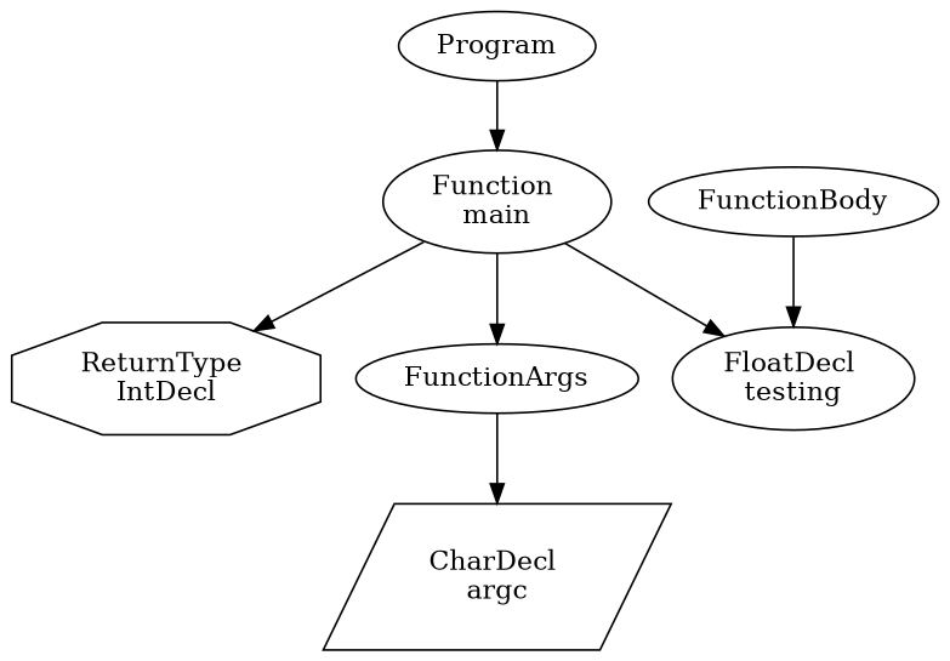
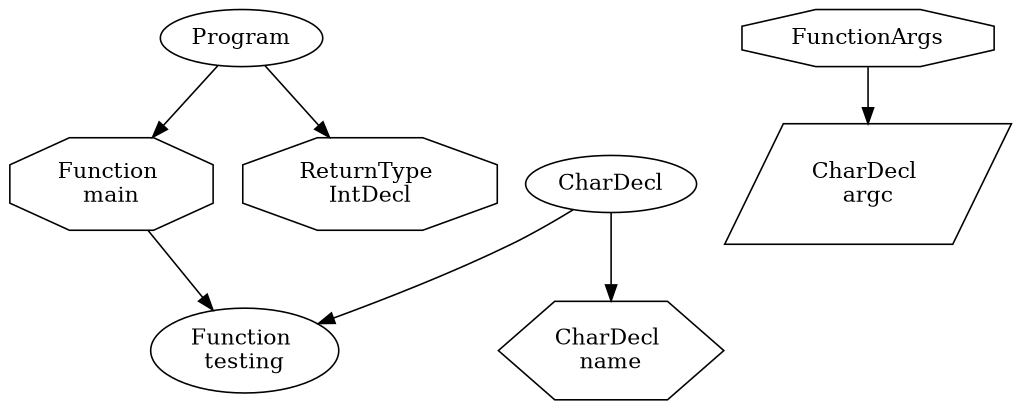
  digraph {
    node [shape=ellipse]
    n1 [label=Program]
-   n2 [label="Function \nmain"]
+   n2 [label="Function \nmain" shape=octagon]
    n3 [label="ReturnType \nIntDecl" shape=octagon]
-   n4 [label=FunctionArgs]
-   n5 [label="FloatDecl \ntesting"]
+   n4 [label=FunctionArgs shape=octagon]
+   n5 [label="Function \ntesting"]
    n6 [label="CharDecl \nargc" shape=parallelogram]
-   n7 [label=FunctionBody]
+   n7 [label=CharDecl]
+   n8 [label="CharDecl \nname" shape=hexagon]
    n1 -> n2
-   n2 -> n3
-   n2 -> n4
+   n1 -> n3
    n2 -> n5
    n4 -> n6
    n7 -> n5
+   n7 -> n8
  }
